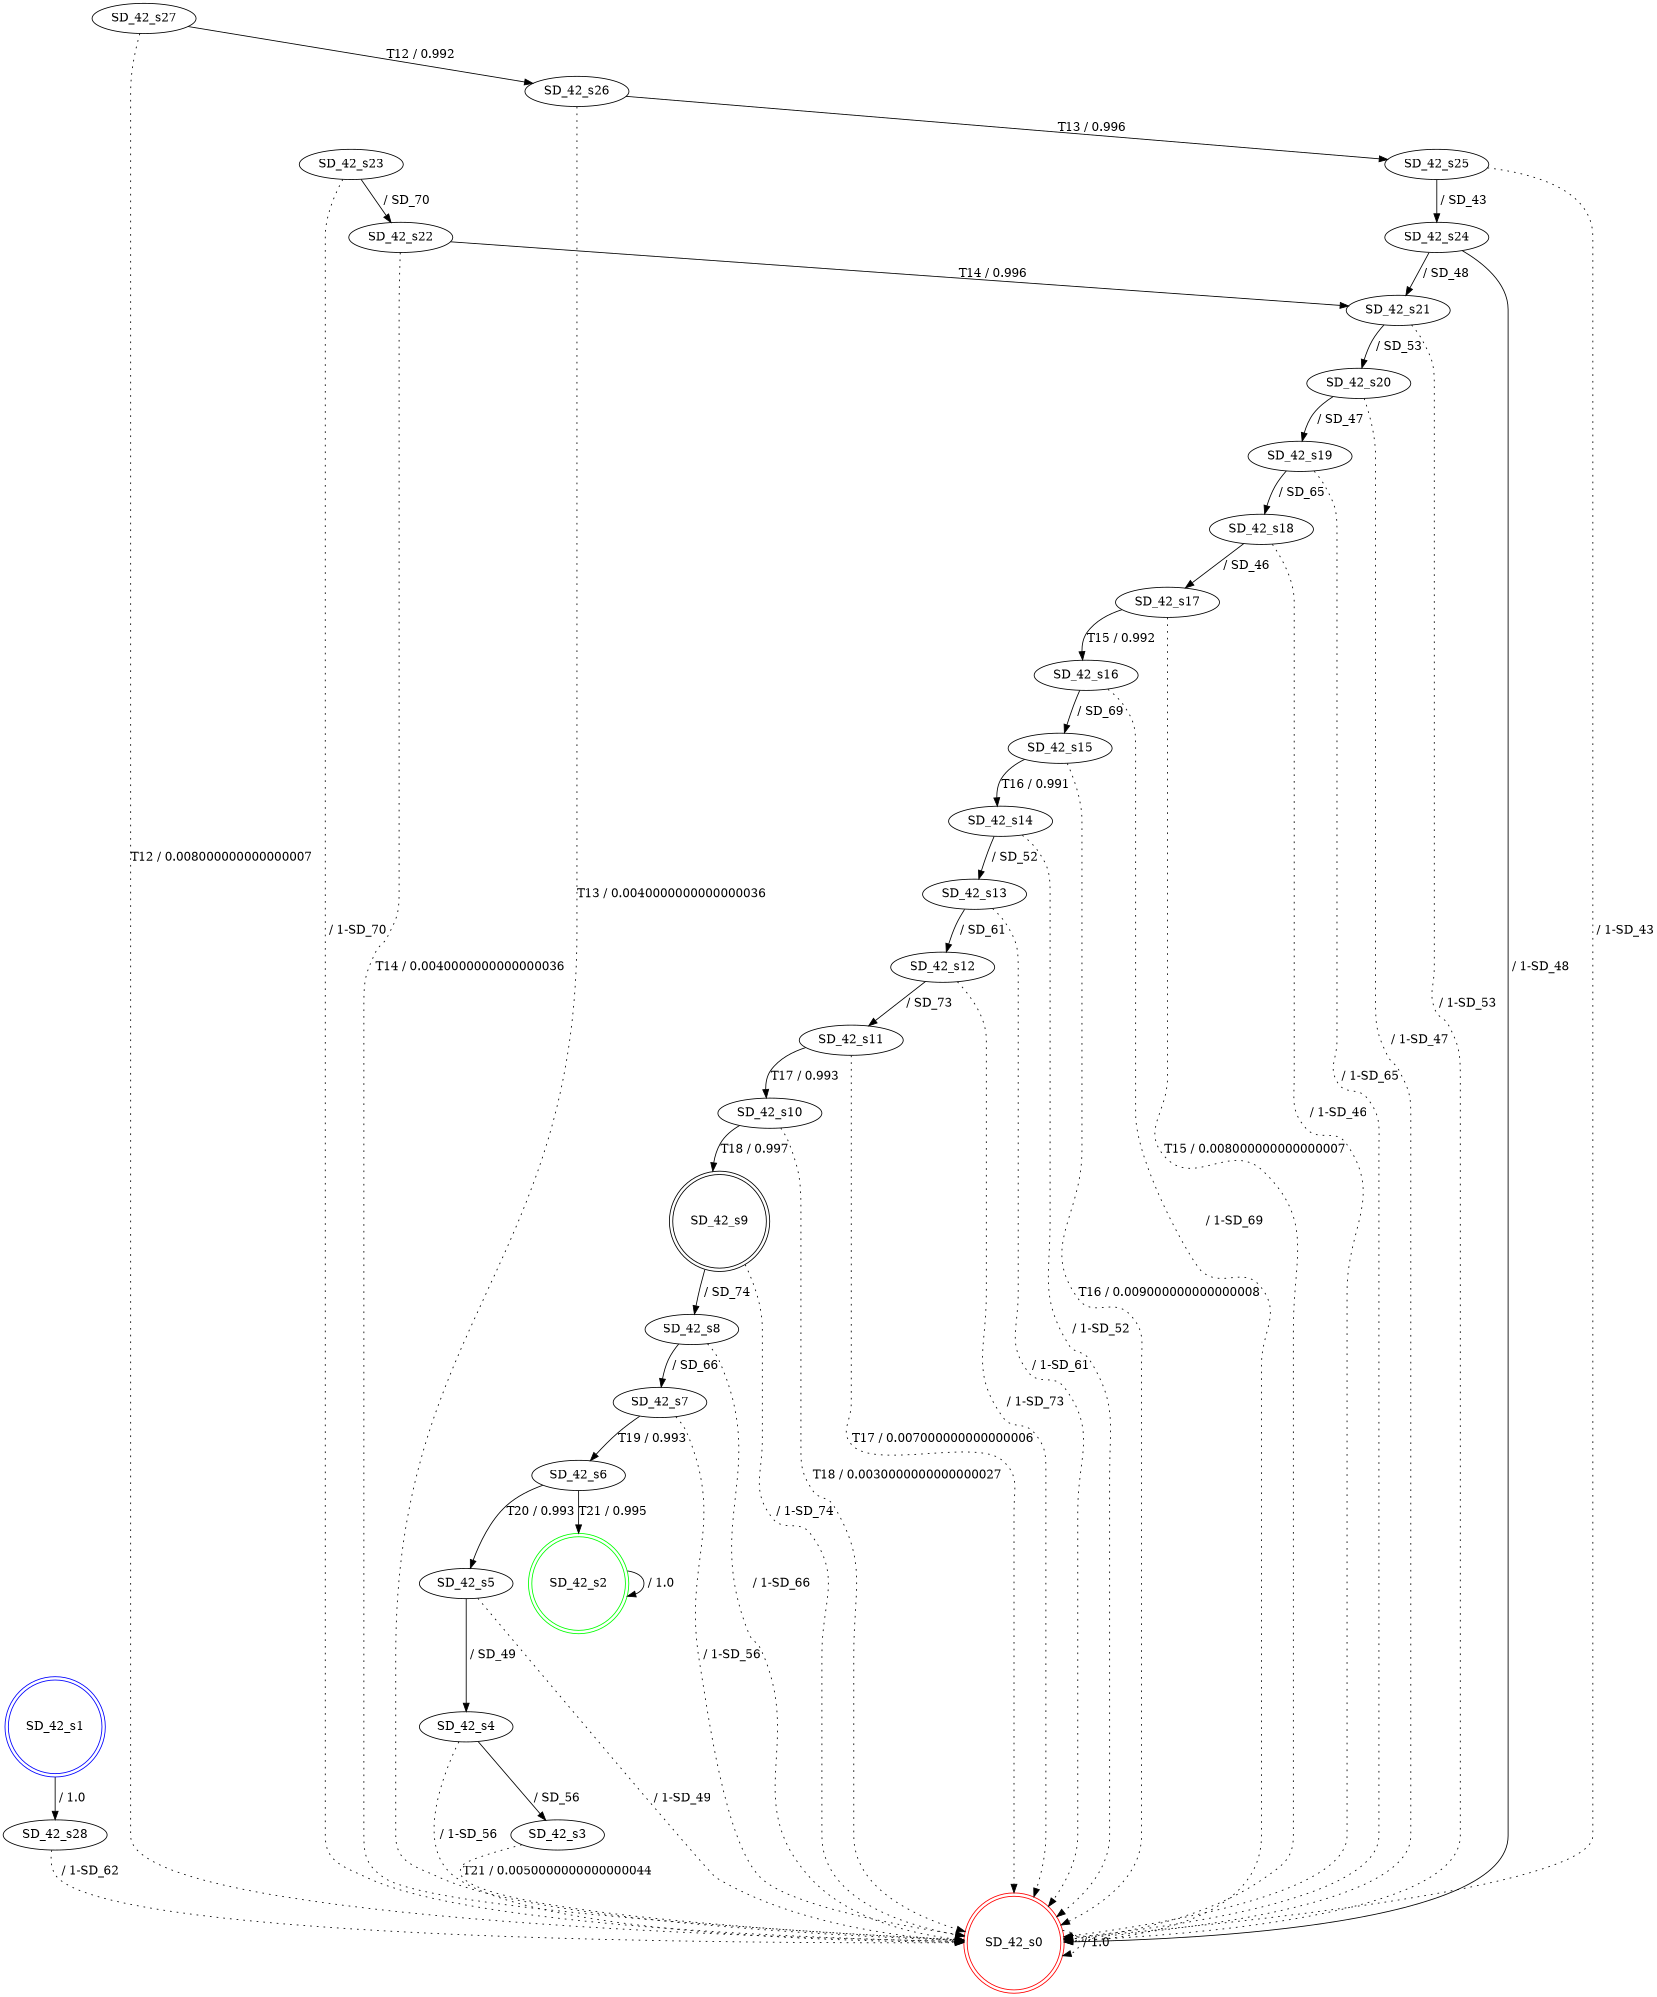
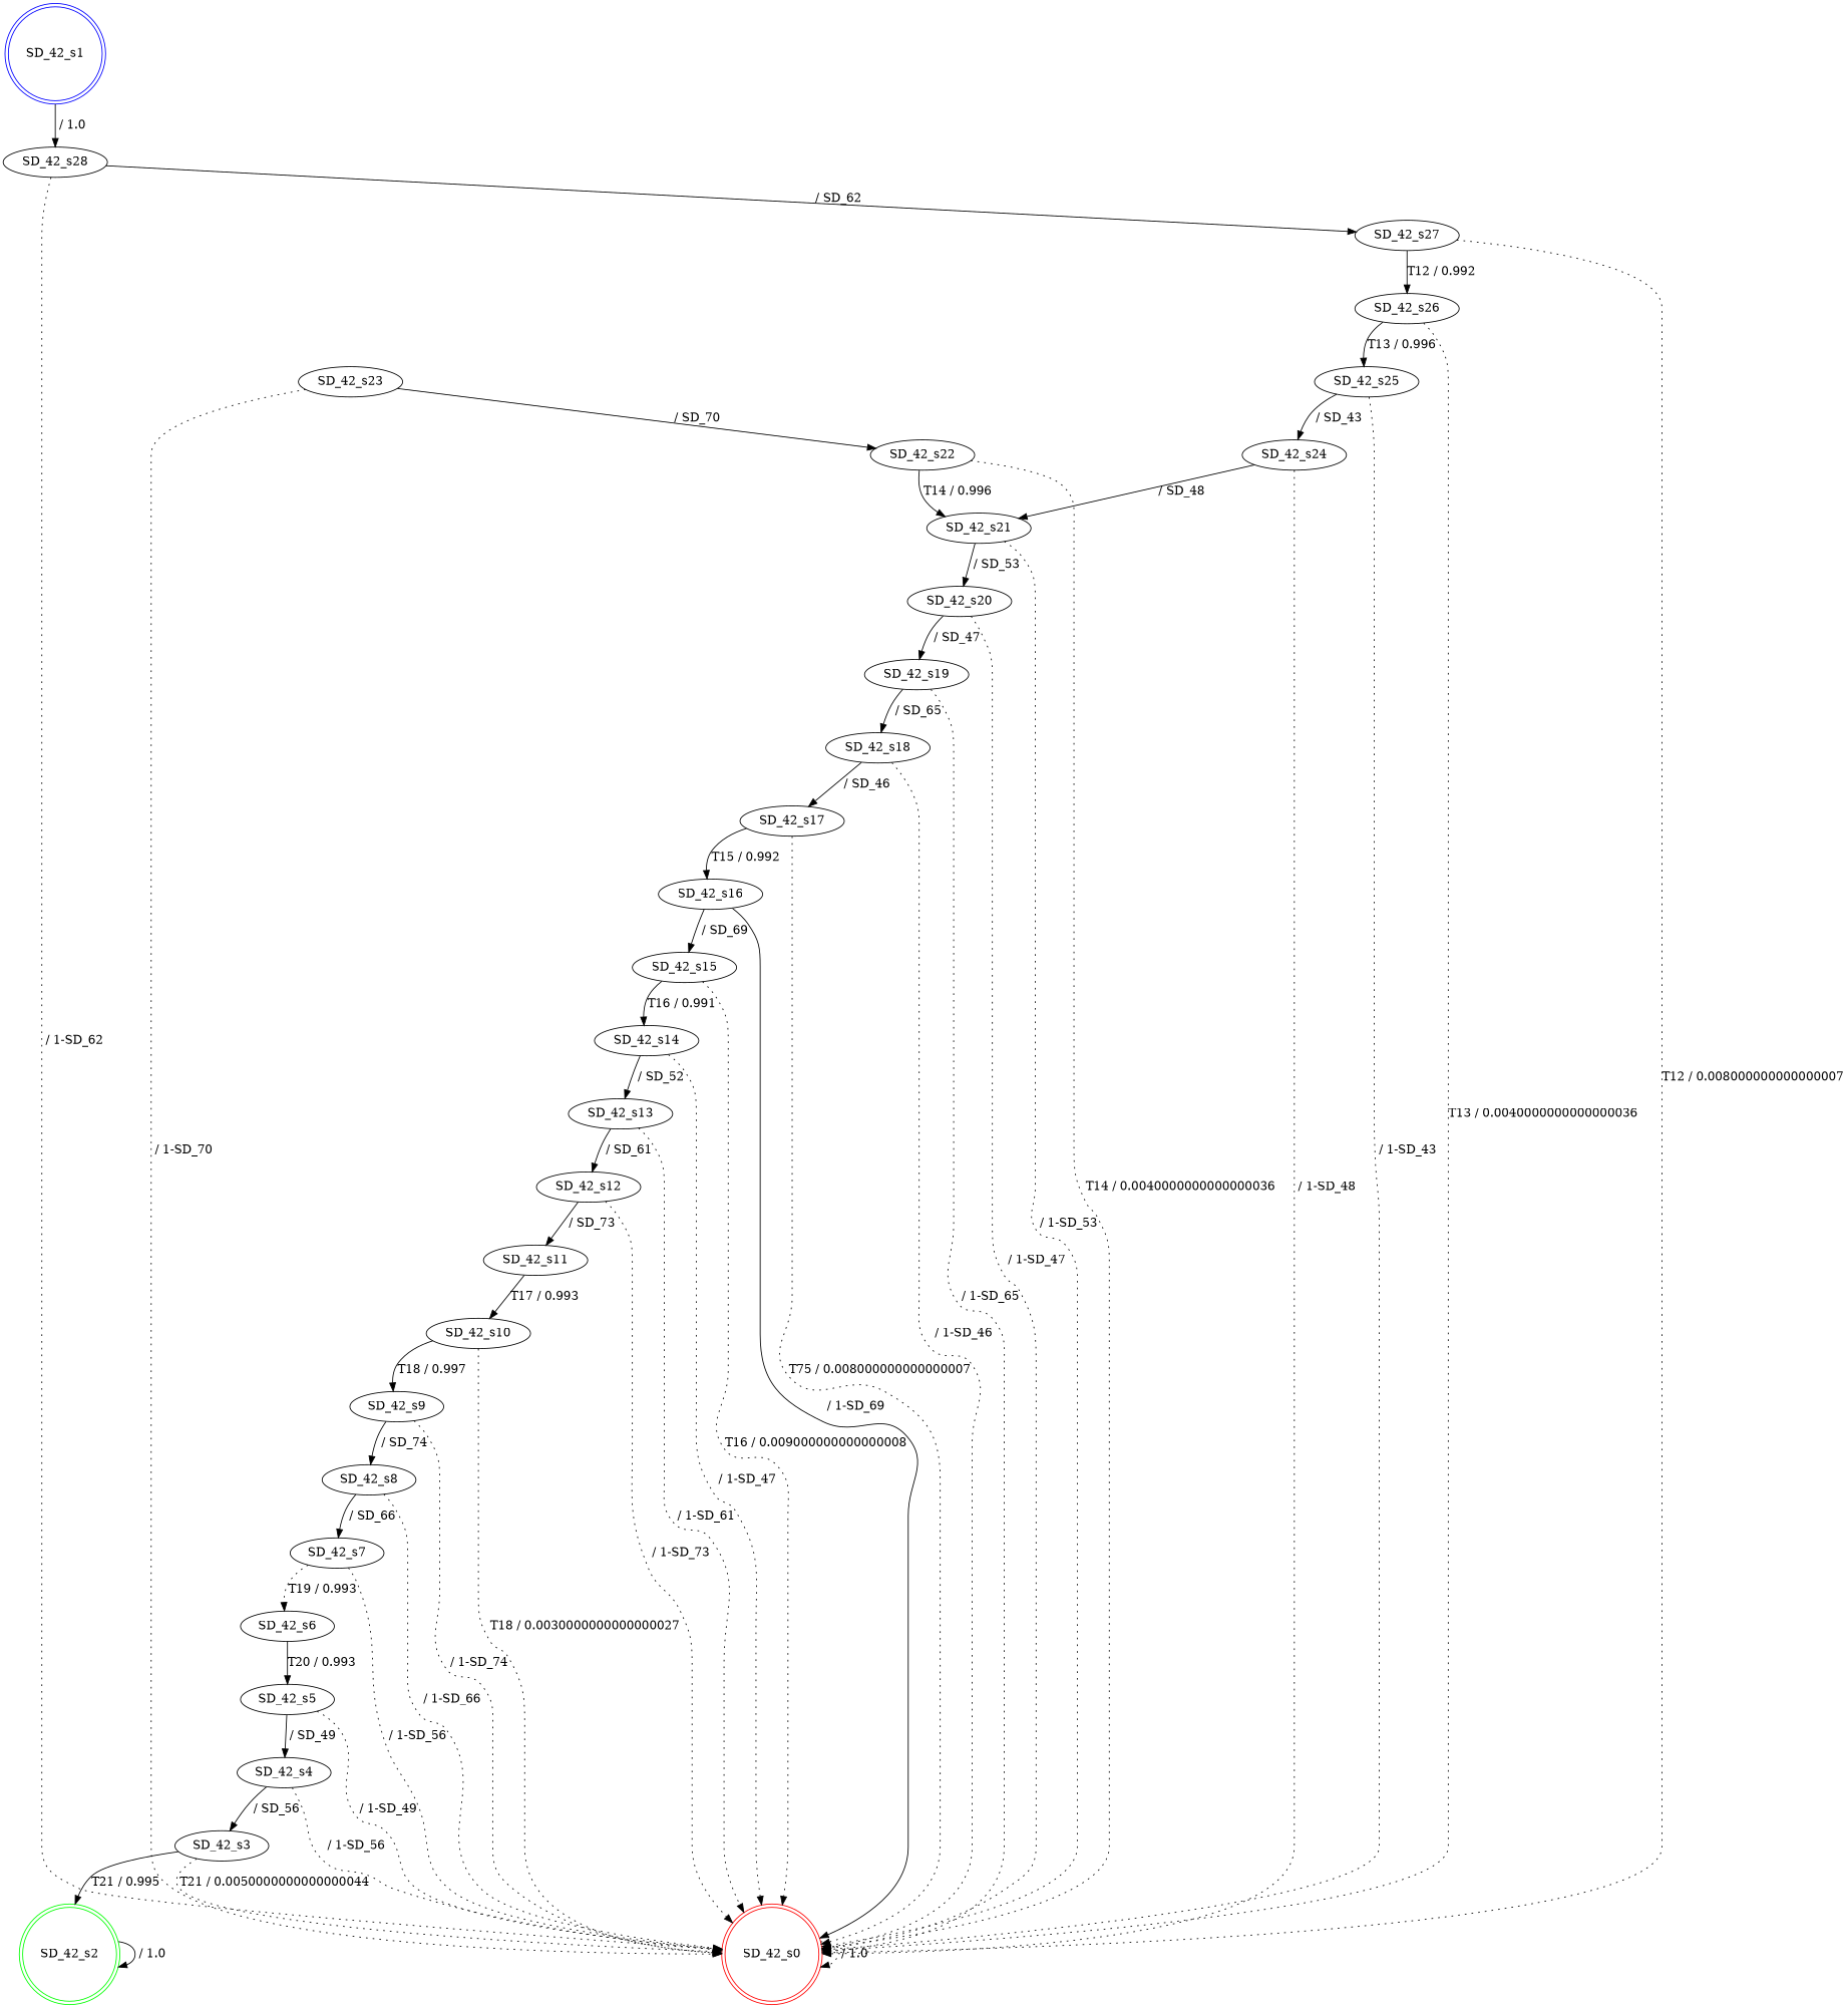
  digraph {
    n1 [color=red label=SD_42_s0 shape=doublecircle]
    n2 [color=blue label=SD_42_s1 shape=doublecircle]
    n3 [label=SD_42_s28]
    n4 [label=SD_42_s27]
    n5 [color=green label=SD_42_s2 shape=doublecircle]
    n6 [label=SD_42_s3]
    n7 [label=SD_42_s4]
    n8 [label=SD_42_s5]
    n9 [label=SD_42_s6]
    n10 [label=SD_42_s7]
    n11 [label=SD_42_s8]
-   n12 [label=SD_42_s9 shape=doublecircle]
+   n12 [label=SD_42_s9]
    n13 [label=SD_42_s10]
    n14 [label=SD_42_s11]
    n15 [label=SD_42_s12]
    n16 [label=SD_42_s13]
    n17 [label=SD_42_s14]
    n18 [label=SD_42_s15]
    n19 [label=SD_42_s16]
    n20 [label=SD_42_s17]
    n21 [label=SD_42_s18]
    n22 [label=SD_42_s19]
    n23 [label=SD_42_s20]
    n24 [label=SD_42_s21]
    n25 [label=SD_42_s22]
    n26 [label=SD_42_s23]
    n27 [label=SD_42_s24]
    n28 [label=SD_42_s25]
    n29 [label=SD_42_s26]
    n1 -> n1 [label=" / 1.0" style=dotted]
    n2 -> n3 [label=" / 1.0"]
    n3 -> n1 [label=" / 1-SD_62" style=dotted]
+   n3 -> n4 [label=" / SD_62"]
    n4 -> n1 [label="T12 / 0.008000000000000007" style=dotted]
    n4 -> n29 [label="T12 / 0.992"]
    n5 -> n5 [label=" / 1.0"]
    n6 -> n1 [label="T21 / 0.0050000000000000044" style=dotted]
-   n9 -> n5 [label="T21 / 0.995"]
+   n6 -> n5 [label="T21 / 0.995"]
    n7 -> n1 [label=" / 1-SD_56" style=dotted]
    n7 -> n6 [label=" / SD_56"]
    n8 -> n1 [label=" / 1-SD_49" style=dotted]
    n8 -> n7 [label=" / SD_49"]
    n9 -> n8 [label="T20 / 0.993"]
    n10 -> n1 [label=" / 1-SD_56" style=dotted]
-   n10 -> n9 [label="T19 / 0.993"]
+   n10 -> n9 [label="T19 / 0.993" style=dotted]
    n11 -> n1 [label=" / 1-SD_66" style=dotted]
    n11 -> n10 [label=" / SD_66"]
    n12 -> n1 [label=" / 1-SD_74" style=dotted]
    n12 -> n11 [label=" / SD_74"]
    n13 -> n1 [label="T18 / 0.0030000000000000027" style=dotted]
    n13 -> n12 [label="T18 / 0.997"]
-   n14 -> n1 [label="T17 / 0.007000000000000006" style=dotted]
    n14 -> n13 [label="T17 / 0.993"]
    n15 -> n1 [label=" / 1-SD_73" style=dotted]
    n15 -> n14 [label=" / SD_73"]
    n16 -> n1 [label=" / 1-SD_61" style=dotted]
    n16 -> n15 [label=" / SD_61"]
-   n17 -> n1 [label=" / 1-SD_52" style=dotted]
+   n17 -> n1 [label=" / 1-SD_47" style=dotted]
    n17 -> n16 [label=" / SD_52"]
    n18 -> n1 [label="T16 / 0.009000000000000008" style=dotted]
    n18 -> n17 [label="T16 / 0.991"]
-   n19 -> n1 [label=" / 1-SD_69" style=dotted]
+   n19 -> n1 [label=" / 1-SD_69" style=solid]
    n19 -> n18 [label=" / SD_69"]
-   n20 -> n1 [label="T15 / 0.008000000000000007" style=dotted]
+   n20 -> n1 [label="T75 / 0.008000000000000007" style=dotted]
    n20 -> n19 [label="T15 / 0.992"]
    n21 -> n1 [label=" / 1-SD_46" style=dotted]
    n21 -> n20 [label=" / SD_46"]
    n22 -> n1 [label=" / 1-SD_65" style=dotted]
    n22 -> n21 [label=" / SD_65"]
    n23 -> n1 [label=" / 1-SD_47" style=dotted]
    n23 -> n22 [label=" / SD_47"]
    n24 -> n1 [label=" / 1-SD_53" style=dotted]
    n24 -> n23 [label=" / SD_53"]
    n25 -> n1 [label="T14 / 0.0040000000000000036" style=dotted]
    n25 -> n24 [label="T14 / 0.996"]
    n26 -> n1 [label=" / 1-SD_70" style=dotted]
    n26 -> n25 [label=" / SD_70"]
-   n27 -> n1 [label=" / 1-SD_48" style=solid]
+   n27 -> n1 [label=" / 1-SD_48" style=dotted]
    n27 -> n24 [label=" / SD_48"]
    n28 -> n1 [label=" / 1-SD_43" style=dotted]
    n28 -> n27 [label=" / SD_43"]
    n29 -> n1 [label="T13 / 0.0040000000000000036" style=dotted]
    n29 -> n28 [label="T13 / 0.996"]
  }
